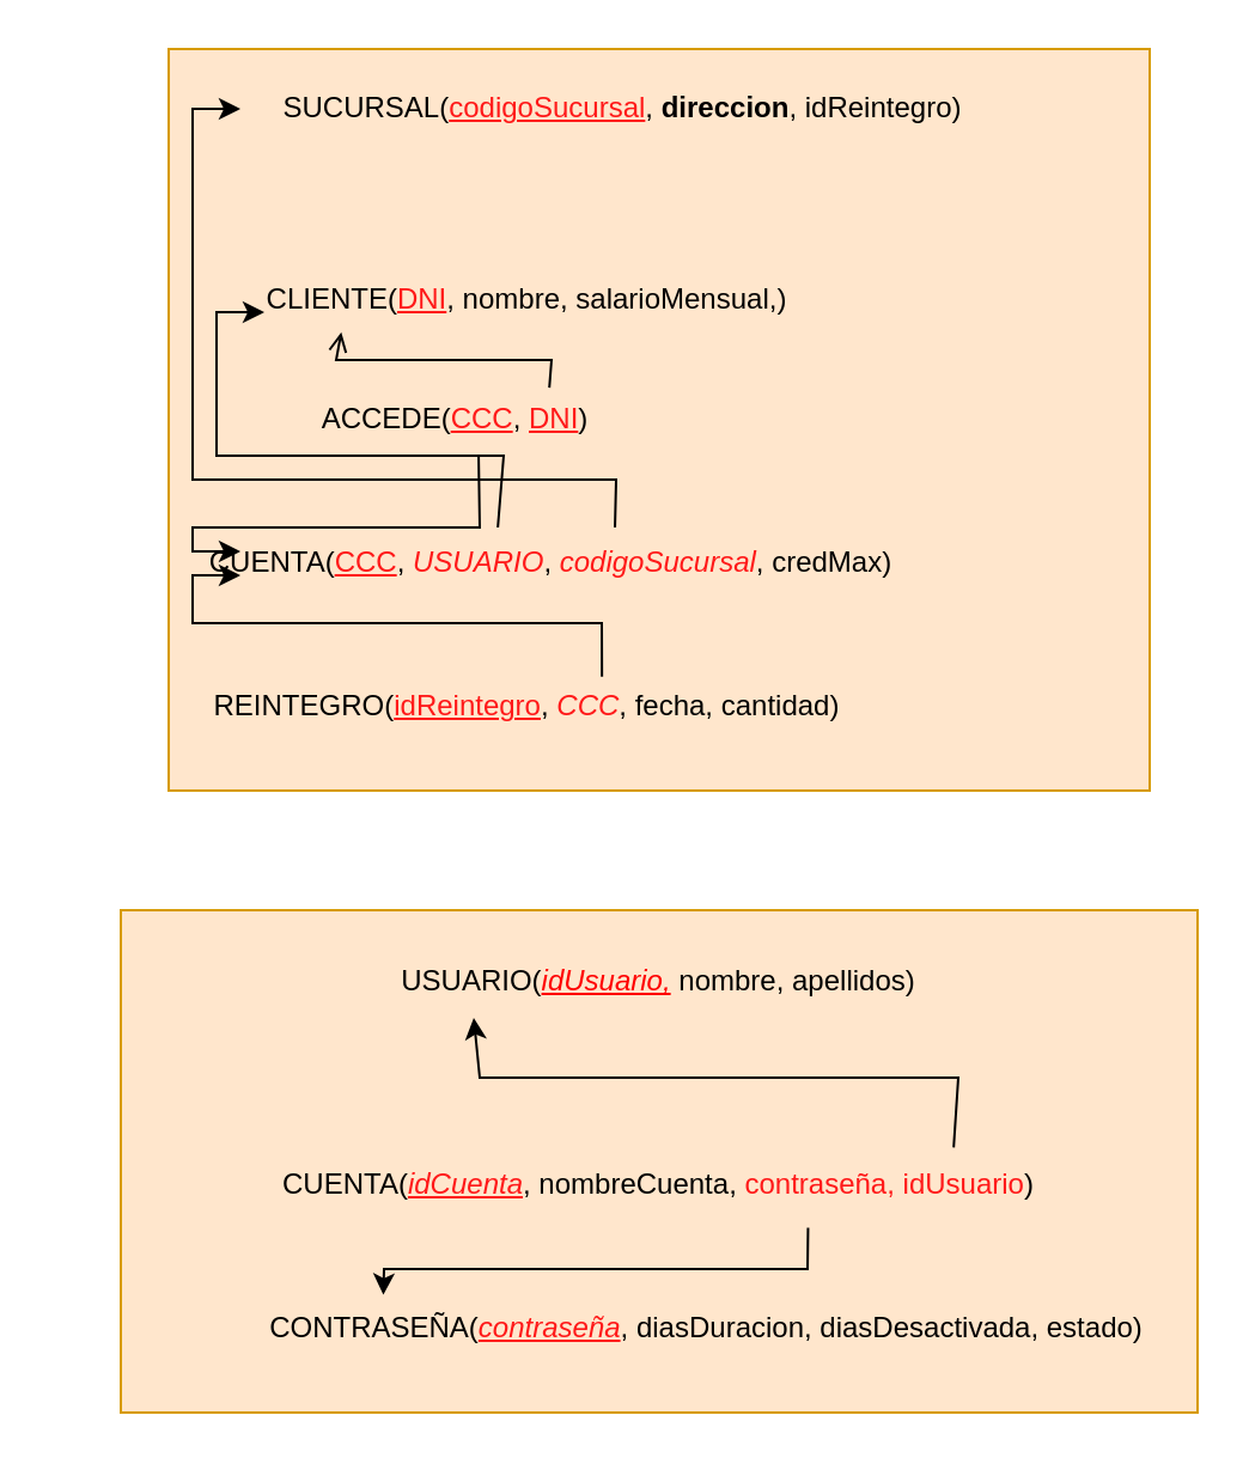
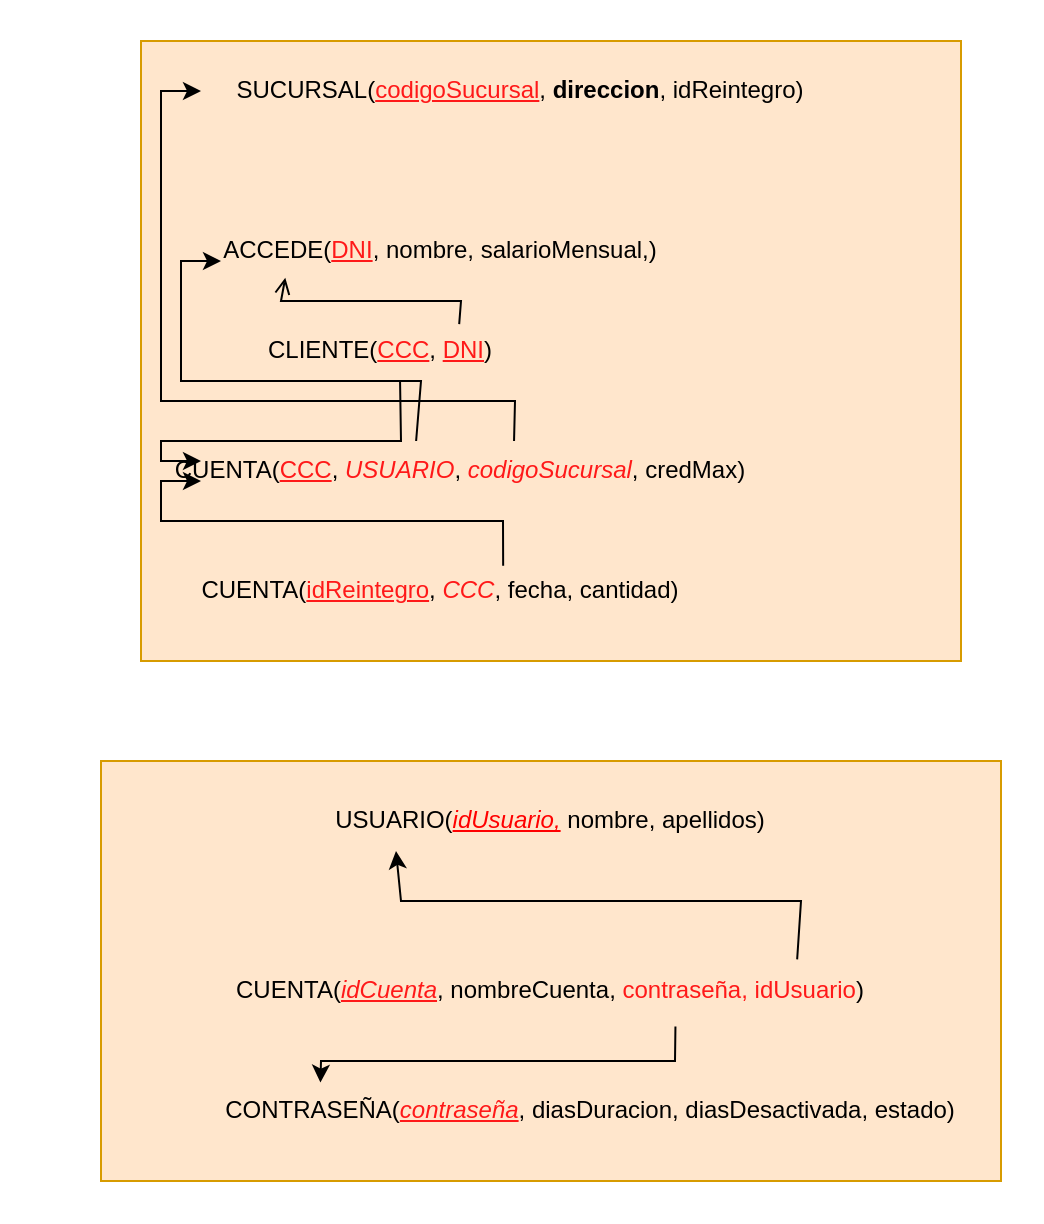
  <mxCell id="0" />
  <mxCell id="1" parent="0" />
  <mxCell id="2" value="" style="rounded=0;whiteSpace=wrap;html=1;fillColor=#ffe6cc;strokeColor=#d79b00;" parent="1" vertex="1"><mxGeometry x="70" y="20" width="410" height="310" as="geometry" /></mxCell>
  <mxCell id="3" value="SUCURSAL(&lt;font color=&quot;#ff1919&quot;&gt;&lt;u&gt;codigoSucursal&lt;/u&gt;&lt;/font&gt;, &lt;b&gt;direccion&lt;/b&gt;, idReintegro)" style="text;html=1;strokeColor=none;fillColor=none;align=center;verticalAlign=middle;whiteSpace=wrap;rounded=0;" parent="1" vertex="1"><mxGeometry x="90" y="30" width="340" height="30" as="geometry" /></mxCell>
  <mxCell id="4" value="CUENTA(&lt;font color=&quot;#ff1919&quot;&gt;&lt;u&gt;CCC&lt;/u&gt;&lt;/font&gt;, &lt;i&gt;&lt;font color=&quot;#ff1919&quot;&gt;USUARIO&lt;/font&gt;&lt;/i&gt;,&amp;nbsp;&lt;font color=&quot;#ff1919&quot;&gt;&lt;i&gt;codigoSucursal&lt;/i&gt;&lt;/font&gt;,&amp;nbsp;credMax)" style="text;html=1;strokeColor=none;fillColor=none;align=center;verticalAlign=middle;whiteSpace=wrap;rounded=0;" parent="1" vertex="1"><mxGeometry x="60" y="220" width="340" height="30" as="geometry" /></mxCell>
- <mxCell id="5" value="CLIENTE(&lt;font style=&quot;&quot; color=&quot;#ff1919&quot;&gt;&lt;u&gt;DNI&lt;/u&gt;&lt;/font&gt;, nombre, salarioMensual,)" style="text;html=1;strokeColor=none;fillColor=none;align=center;verticalAlign=middle;whiteSpace=wrap;rounded=0;" parent="1" vertex="1"><mxGeometry x="50" y="110" width="340" height="30" as="geometry" /></mxCell>
- <mxCell id="6" value="ACCEDE(&lt;font color=&quot;#ff1919&quot;&gt;&lt;u&gt;CCC&lt;/u&gt;&lt;/font&gt;, &lt;font color=&quot;#ff1919&quot;&gt;&lt;u&gt;DNI&lt;/u&gt;&lt;/font&gt;)" style="text;html=1;strokeColor=none;fillColor=none;align=center;verticalAlign=middle;whiteSpace=wrap;rounded=0;" parent="1" vertex="1"><mxGeometry x="20" y="160" width="340" height="30" as="geometry" /></mxCell>
- <mxCell id="7" value="REINTEGRO(&lt;font color=&quot;#ff1919&quot;&gt;&lt;u&gt;idReintegro&lt;/u&gt;&lt;/font&gt;, &lt;font color=&quot;#ff1919&quot;&gt;&lt;i&gt;CCC&lt;/i&gt;&lt;/font&gt;, fecha, cantidad)" style="text;html=1;strokeColor=none;fillColor=none;align=center;verticalAlign=middle;whiteSpace=wrap;rounded=0;" parent="1" vertex="1"><mxGeometry x="80" y="280" width="280" height="30" as="geometry" /></mxCell>
+ <mxCell id="5" value="ACCEDE(&lt;font style=&quot;&quot; color=&quot;#ff1919&quot;&gt;&lt;u&gt;DNI&lt;/u&gt;&lt;/font&gt;, nombre, salarioMensual,)" style="text;html=1;strokeColor=none;fillColor=none;align=center;verticalAlign=middle;whiteSpace=wrap;rounded=0;" parent="1" vertex="1"><mxGeometry x="50" y="110" width="340" height="30" as="geometry" /></mxCell>
+ <mxCell id="6" value="CLIENTE(&lt;font color=&quot;#ff1919&quot;&gt;&lt;u&gt;CCC&lt;/u&gt;&lt;/font&gt;, &lt;font color=&quot;#ff1919&quot;&gt;&lt;u&gt;DNI&lt;/u&gt;&lt;/font&gt;)" style="text;html=1;strokeColor=none;fillColor=none;align=center;verticalAlign=middle;whiteSpace=wrap;rounded=0;" parent="1" vertex="1"><mxGeometry x="20" y="160" width="340" height="30" as="geometry" /></mxCell>
+ <mxCell id="7" value="CUENTA(&lt;font color=&quot;#ff1919&quot;&gt;&lt;u&gt;idReintegro&lt;/u&gt;&lt;/font&gt;, &lt;font color=&quot;#ff1919&quot;&gt;&lt;i&gt;CCC&lt;/i&gt;&lt;/font&gt;, fecha, cantidad)" style="text;html=1;strokeColor=none;fillColor=none;align=center;verticalAlign=middle;whiteSpace=wrap;rounded=0;" parent="1" vertex="1"><mxGeometry x="80" y="280" width="280" height="30" as="geometry" /></mxCell>
  <mxCell id="8" value="" style="endArrow=classic;html=1;rounded=0;exitX=0.611;exitY=0.08;exitDx=0;exitDy=0;exitPerimeter=0;" parent="1" source="7" edge="1"><mxGeometry width="50" height="50" relative="1" as="geometry"><mxPoint x="400" y="200" as="sourcePoint" /><mxPoint x="100" y="240" as="targetPoint" /><Array as="points"><mxPoint x="251" y="260" /><mxPoint x="80" y="260" /><mxPoint x="80" y="240" /></Array></mxGeometry></mxCell>
  <mxCell id="9" value="" style="endArrow=open;html=1;rounded=0;exitX=0.615;exitY=0.053;exitDx=0;exitDy=0;exitPerimeter=0;entryX=0.271;entryY=0.947;entryDx=0;entryDy=0;entryPerimeter=0;" parent="1" source="6" target="5" edge="1"><mxGeometry width="50" height="50" relative="1" as="geometry"><mxPoint x="380" y="280" as="sourcePoint" /><mxPoint x="430" y="230" as="targetPoint" /><Array as="points"><mxPoint x="230" y="150" /><mxPoint x="140" y="150" /></Array></mxGeometry></mxCell>
  <mxCell id="10" value="" style="endArrow=classic;html=1;rounded=0;exitX=0.528;exitY=0.987;exitDx=0;exitDy=0;exitPerimeter=0;" parent="1" source="6" edge="1"><mxGeometry width="50" height="50" relative="1" as="geometry"><mxPoint x="380" y="280" as="sourcePoint" /><mxPoint x="100" y="230" as="targetPoint" /><Array as="points"><mxPoint x="200" y="220" /><mxPoint x="80" y="220" /><mxPoint x="80" y="230" /></Array></mxGeometry></mxCell>
  <mxCell id="11" value="" style="endArrow=classic;html=1;rounded=0;exitX=0.578;exitY=0;exitDx=0;exitDy=0;exitPerimeter=0;" parent="1" source="4" edge="1"><mxGeometry width="50" height="50" relative="1" as="geometry"><mxPoint x="380" y="280" as="sourcePoint" /><mxPoint x="100" y="45" as="targetPoint" /><Array as="points"><mxPoint x="257" y="200" /><mxPoint x="80" y="200" /><mxPoint x="80" y="45" /></Array></mxGeometry></mxCell>
  <mxCell id="12" value="" style="endArrow=classic;html=1;rounded=0;exitX=0.434;exitY=0;exitDx=0;exitDy=0;exitPerimeter=0;" parent="1" source="4" edge="1"><mxGeometry width="50" height="50" relative="1" as="geometry"><mxPoint x="380" y="280" as="sourcePoint" /><mxPoint x="110" y="130" as="targetPoint" /><Array as="points"><mxPoint x="210" y="190" /><mxPoint x="90" y="190" /><mxPoint x="90" y="130" /></Array></mxGeometry></mxCell>
  <mxCell id="13" value="" style="rounded=0;whiteSpace=wrap;html=1;fillColor=#ffe6cc;strokeColor=#d79b00;" vertex="1" parent="1"><mxGeometry x="50" y="380" width="450" height="210" as="geometry" /></mxCell>
  <mxCell id="14" value="USUARIO(&lt;u style=&quot;color: rgb(255, 0, 0); font-style: italic;&quot;&gt;idUsuario,&lt;/u&gt; nombre, apellidos)" style="text;html=1;strokeColor=none;fillColor=none;align=center;verticalAlign=middle;whiteSpace=wrap;rounded=0;" vertex="1" parent="1"><mxGeometry x="120" y="395" width="310" height="30" as="geometry" /></mxCell>
  <mxCell id="15" value="CUENTA(&lt;font color=&quot;#ff1919&quot;&gt;&lt;u&gt;&lt;i&gt;idCuenta&lt;/i&gt;&lt;/u&gt;&lt;/font&gt;, nombreCuenta, &lt;font color=&quot;#ff1919&quot;&gt;contraseña, idUsuario&lt;/font&gt;)" style="text;html=1;strokeColor=none;fillColor=none;align=center;verticalAlign=middle;whiteSpace=wrap;rounded=0;" vertex="1" parent="1"><mxGeometry x="105" y="480" width="340" height="30" as="geometry" /></mxCell>
  <mxCell id="16" value="CONTRASEÑA(&lt;i style=&quot;&quot;&gt;&lt;font style=&quot;&quot; color=&quot;#ff1919&quot;&gt;&lt;u&gt;contraseña&lt;/u&gt;&lt;/font&gt;&lt;/i&gt;, diasDuracion, diasDesactivada, estado)" style="text;html=1;strokeColor=none;fillColor=none;align=center;verticalAlign=middle;whiteSpace=wrap;rounded=0;" vertex="1" parent="1"><mxGeometry x="105" y="540" width="380" height="30" as="geometry" /></mxCell>
  <mxCell id="17" value="" style="endArrow=classic;html=1;rounded=0;exitX=0.683;exitY=1.093;exitDx=0;exitDy=0;exitPerimeter=0;entryX=0.144;entryY=0.027;entryDx=0;entryDy=0;entryPerimeter=0;" edge="1" parent="1" source="15" target="16"><mxGeometry width="50" height="50" relative="1" as="geometry"><mxPoint x="410" y="600" as="sourcePoint" /><mxPoint x="460" y="550" as="targetPoint" /><Array as="points"><mxPoint x="337" y="530" /><mxPoint x="160" y="530" /></Array></mxGeometry></mxCell>
  <mxCell id="18" value="" style="endArrow=classic;html=1;rounded=0;exitX=0.862;exitY=-0.027;exitDx=0;exitDy=0;exitPerimeter=0;entryX=0.25;entryY=1;entryDx=0;entryDy=0;" edge="1" parent="1" source="15" target="14"><mxGeometry width="50" height="50" relative="1" as="geometry"><mxPoint x="410" y="600" as="sourcePoint" /><mxPoint x="460" y="550" as="targetPoint" /><Array as="points"><mxPoint x="400" y="450" /><mxPoint x="200" y="450" /></Array></mxGeometry></mxCell>
